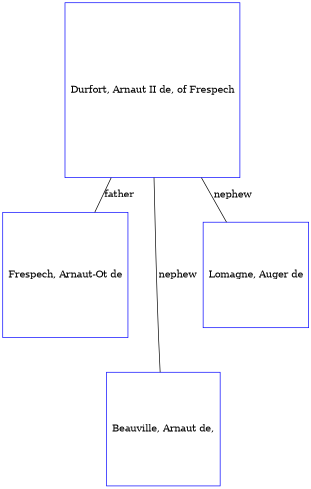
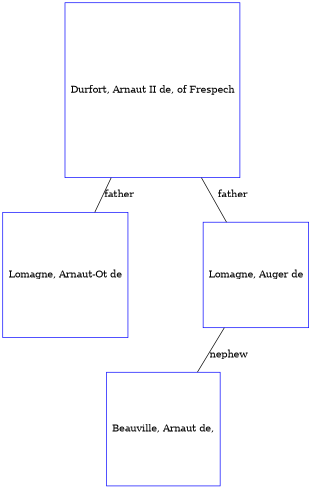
  digraph {
    node [color=blue regular=1 shape=box]
    edge [arrowsize=0.0 dir=none]
-   n1 [label="Frespech, Arnaut-Ot de"]
+   n1 [label="Lomagne, Arnaut-Ot de"]
    n2 [label="Beauville, Arnaut de,"]
    n3 [label="Lomagne, Auger de"]
    n4 [label="Durfort, Arnaut II de, of Frespech"]
    n4 -> n1 [label=father]
-   n4 -> n2 [label=nephew]
-   n4 -> n3 [label=nephew]
+   n3 -> n2 [label=nephew]
+   n4 -> n3 [label=father]
  }
